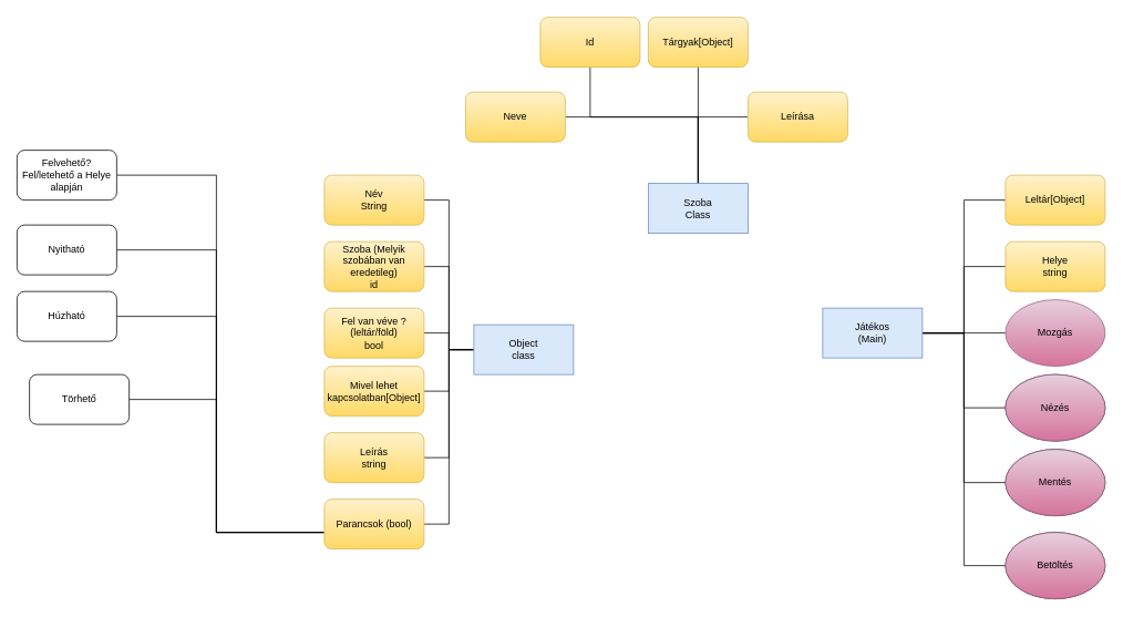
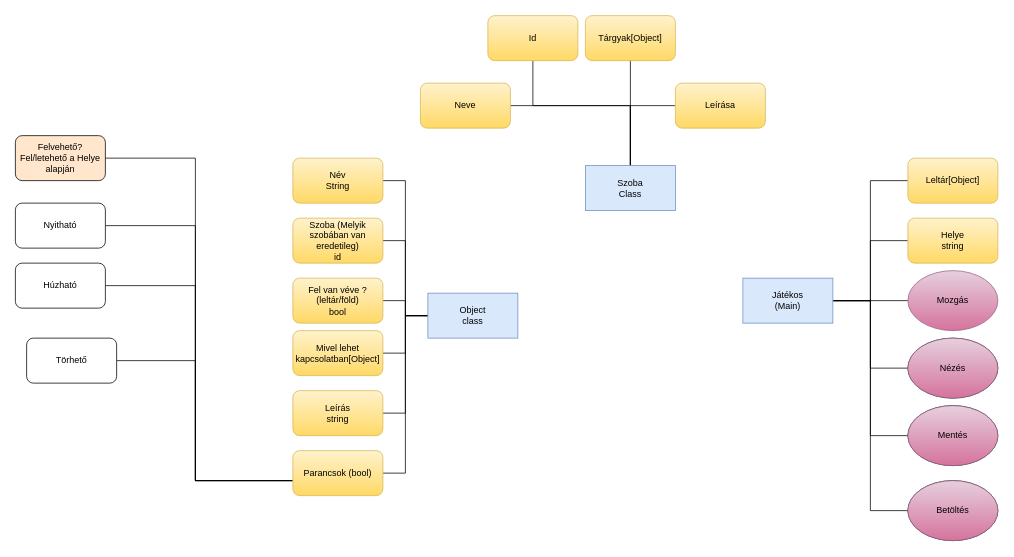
  <mxCell id="0" />
  <mxCell id="1" parent="0" />
  <mxCell id="2" style="edgeStyle=orthogonalEdgeStyle;rounded=0;orthogonalLoop=1;jettySize=auto;html=1;entryX=1;entryY=0.5;entryDx=0;entryDy=0;endArrow=none;endFill=0;" parent="1" source="8" target="9" edge="1"><mxGeometry relative="1" as="geometry" /></mxCell>
  <mxCell id="3" style="edgeStyle=orthogonalEdgeStyle;rounded=0;orthogonalLoop=1;jettySize=auto;html=1;entryX=1;entryY=0.5;entryDx=0;entryDy=0;endArrow=none;endFill=0;" parent="1" source="8" target="14" edge="1"><mxGeometry relative="1" as="geometry" /></mxCell>
  <mxCell id="4" style="edgeStyle=orthogonalEdgeStyle;rounded=0;orthogonalLoop=1;jettySize=auto;html=1;entryX=1;entryY=0.5;entryDx=0;entryDy=0;endArrow=none;endFill=0;" parent="1" source="8" target="16" edge="1"><mxGeometry relative="1" as="geometry" /></mxCell>
  <mxCell id="5" style="edgeStyle=orthogonalEdgeStyle;rounded=0;orthogonalLoop=1;jettySize=auto;html=1;entryX=1;entryY=0.5;entryDx=0;entryDy=0;endArrow=none;endFill=0;" parent="1" source="8" target="15" edge="1"><mxGeometry relative="1" as="geometry" /></mxCell>
  <mxCell id="6" style="edgeStyle=orthogonalEdgeStyle;rounded=0;orthogonalLoop=1;jettySize=auto;html=1;entryX=1;entryY=0.5;entryDx=0;entryDy=0;endArrow=none;endFill=0;" parent="1" source="8" target="17" edge="1"><mxGeometry relative="1" as="geometry" /></mxCell>
  <mxCell id="7" style="edgeStyle=orthogonalEdgeStyle;rounded=0;orthogonalLoop=1;jettySize=auto;html=1;entryX=1;entryY=0.5;entryDx=0;entryDy=0;endArrow=none;endFill=0;" parent="1" source="8" target="46" edge="1"><mxGeometry relative="1" as="geometry" /></mxCell>
  <mxCell id="8" value="Object&lt;br&gt;class" style="rounded=0;whiteSpace=wrap;html=1;fillColor=#dae8fc;strokeColor=#6c8ebf;" parent="1" vertex="1"><mxGeometry x="570" y="390" width="120" height="60" as="geometry" /></mxCell>
  <mxCell id="9" value="Név&lt;br&gt;String" style="rounded=1;whiteSpace=wrap;html=1;gradientColor=#ffd966;fillColor=#fff2cc;strokeColor=#d6b656;" parent="1" vertex="1"><mxGeometry x="390" width="120" height="60" as="geometry" y="210" /></mxCell>
  <mxCell id="10" style="edgeStyle=orthogonalEdgeStyle;rounded=0;orthogonalLoop=1;jettySize=auto;html=1;entryX=1;entryY=0.5;entryDx=0;entryDy=0;endArrow=none;endFill=0;" parent="1" source="14" target="26" edge="1"><mxGeometry relative="1" as="geometry"><Array as="points"><mxPoint x="260" y="640" /><mxPoint x="260" y="210" /></Array></mxGeometry></mxCell>
  <mxCell id="11" style="edgeStyle=orthogonalEdgeStyle;rounded=0;orthogonalLoop=1;jettySize=auto;html=1;endArrow=none;endFill=0;" parent="1" source="14" target="27" edge="1"><mxGeometry relative="1" as="geometry"><Array as="points"><mxPoint x="260" y="640" /><mxPoint x="260" y="300" /></Array></mxGeometry></mxCell>
  <mxCell id="12" style="edgeStyle=orthogonalEdgeStyle;rounded=0;orthogonalLoop=1;jettySize=auto;html=1;entryX=1;entryY=0.5;entryDx=0;entryDy=0;endArrow=none;endFill=0;" parent="1" source="14" target="28" edge="1"><mxGeometry relative="1" as="geometry"><Array as="points"><mxPoint x="260" y="640" /><mxPoint x="260" y="380" /></Array></mxGeometry></mxCell>
  <mxCell id="13" style="edgeStyle=orthogonalEdgeStyle;rounded=0;orthogonalLoop=1;jettySize=auto;html=1;entryX=1;entryY=0.5;entryDx=0;entryDy=0;endArrow=none;endFill=0;" parent="1" source="14" target="29" edge="1"><mxGeometry relative="1" as="geometry"><Array as="points"><mxPoint x="260" y="640" /><mxPoint x="260" y="480" /></Array></mxGeometry></mxCell>
  <mxCell id="14" value="Parancsok (bool)" style="rounded=1;whiteSpace=wrap;html=1;gradientColor=#ffd966;fillColor=#fff2cc;strokeColor=#d6b656;" parent="1" vertex="1"><mxGeometry x="390" y="600" width="120" height="60" as="geometry" /></mxCell>
  <mxCell id="15" value="Szoba (Melyik szobában van eredetileg)&lt;br&gt;id" style="rounded=1;whiteSpace=wrap;html=1;gradientColor=#ffd966;fillColor=#fff2cc;strokeColor=#d6b656;" parent="1" vertex="1"><mxGeometry x="390" y="290" width="120" height="60" as="geometry" /></mxCell>
  <mxCell id="16" value="Fel van véve ?(leltár/föld)&lt;br&gt;bool" style="rounded=1;whiteSpace=wrap;html=1;gradientColor=#ffd966;fillColor=#fff2cc;strokeColor=#d6b656;" parent="1" vertex="1"><mxGeometry x="390" y="370" width="120" height="60" as="geometry" /></mxCell>
  <mxCell id="17" value="Mivel lehet kapcsolatban[Object]" style="rounded=1;whiteSpace=wrap;html=1;gradientColor=#ffd966;fillColor=#fff2cc;strokeColor=#d6b656;" parent="1" vertex="1"><mxGeometry x="390" y="440" width="120" height="60" as="geometry" /></mxCell>
  <mxCell id="18" style="edgeStyle=orthogonalEdgeStyle;rounded=0;orthogonalLoop=1;jettySize=auto;html=1;entryX=1;entryY=0.5;entryDx=0;entryDy=0;endArrow=none;endFill=0;" parent="1" source="22" target="23" edge="1"><mxGeometry relative="1" as="geometry"><Array as="points"><mxPoint x="840" y="140" /></Array></mxGeometry></mxCell>
  <mxCell id="19" style="edgeStyle=orthogonalEdgeStyle;rounded=0;orthogonalLoop=1;jettySize=auto;html=1;entryX=0.5;entryY=1;entryDx=0;entryDy=0;endArrow=none;endFill=0;" parent="1" source="22" target="24" edge="1"><mxGeometry relative="1" as="geometry"><Array as="points"><mxPoint x="840" y="40" /></Array></mxGeometry></mxCell>
  <mxCell id="20" style="edgeStyle=orthogonalEdgeStyle;rounded=0;orthogonalLoop=1;jettySize=auto;html=1;entryX=0;entryY=0.5;entryDx=0;entryDy=0;endArrow=none;endFill=0;" parent="1" source="22" target="25" edge="1"><mxGeometry relative="1" as="geometry" /></mxCell>
  <mxCell id="21" style="edgeStyle=orthogonalEdgeStyle;rounded=0;orthogonalLoop=1;jettySize=auto;html=1;entryX=0.5;entryY=1;entryDx=0;entryDy=0;endArrow=none;endFill=0;" edge="1" parent="1" source="22" target="47"><mxGeometry relative="1" as="geometry"><Array as="points"><mxPoint x="840" y="140" /><mxPoint x="710" y="140" /></Array></mxGeometry></mxCell>
  <mxCell id="22" value="Szoba&lt;br&gt;Class" style="rounded=0;whiteSpace=wrap;html=1;fillColor=#dae8fc;strokeColor=#6c8ebf;" parent="1" vertex="1"><mxGeometry x="780" y="220" width="120" height="60" as="geometry" /></mxCell>
  <mxCell id="23" value="Neve" style="rounded=1;whiteSpace=wrap;html=1;gradientColor=#ffd966;fillColor=#fff2cc;strokeColor=#d6b656;" parent="1" vertex="1"><mxGeometry x="560" y="110" width="120" height="60" as="geometry" /></mxCell>
  <mxCell id="24" value="Tárgyak[Object]" style="rounded=1;whiteSpace=wrap;html=1;gradientColor=#ffd966;fillColor=#fff2cc;strokeColor=#d6b656;" parent="1" vertex="1"><mxGeometry x="780" y="20" width="120" height="60" as="geometry" /></mxCell>
  <mxCell id="25" value="Leírása" style="rounded=1;whiteSpace=wrap;html=1;gradientColor=#ffd966;fillColor=#fff2cc;strokeColor=#d6b656;" parent="1" vertex="1"><mxGeometry x="900" y="110" width="120" height="60" as="geometry" /></mxCell>
- <mxCell id="26" value="Felvehető?&lt;br&gt;Fel/letehető a Helye alapján" style="rounded=1;whiteSpace=wrap;html=1;" parent="1" vertex="1"><mxGeometry x="20" y="180" width="120" height="60" as="geometry" /></mxCell>
+ <mxCell id="26" value="Felvehető?&lt;br&gt;Fel/letehető a Helye alapján" style="rounded=1;whiteSpace=wrap;html=1;fillColor=#ffe6cc;" parent="1" vertex="1"><mxGeometry x="20" y="180" width="120" height="60" as="geometry" /></mxCell>
  <mxCell id="27" value="Nyitható" style="rounded=1;whiteSpace=wrap;html=1;" parent="1" vertex="1"><mxGeometry x="20" y="270" width="120" height="60" as="geometry" /></mxCell>
  <mxCell id="28" value="Húzható" style="rounded=1;whiteSpace=wrap;html=1;" parent="1" vertex="1"><mxGeometry x="20" y="350" width="120" height="60" as="geometry" /></mxCell>
  <mxCell id="29" value="Törhető" style="rounded=1;whiteSpace=wrap;html=1;" parent="1" vertex="1"><mxGeometry x="35" y="450" width="120" height="60" as="geometry" /></mxCell>
  <mxCell id="30" style="edgeStyle=orthogonalEdgeStyle;rounded=0;orthogonalLoop=1;jettySize=auto;html=1;entryX=0;entryY=0.5;entryDx=0;entryDy=0;endArrow=none;endFill=0;" parent="1" source="36" target="37" edge="1"><mxGeometry relative="1" as="geometry" /></mxCell>
  <mxCell id="31" style="edgeStyle=orthogonalEdgeStyle;rounded=0;orthogonalLoop=1;jettySize=auto;html=1;entryX=0;entryY=0.5;entryDx=0;entryDy=0;endArrow=none;endFill=0;" parent="1" source="36" target="38" edge="1"><mxGeometry relative="1" as="geometry" /></mxCell>
  <mxCell id="32" style="edgeStyle=orthogonalEdgeStyle;rounded=0;orthogonalLoop=1;jettySize=auto;html=1;entryX=0;entryY=0.5;entryDx=0;entryDy=0;endArrow=none;endFill=0;" parent="1" source="36" target="40" edge="1"><mxGeometry relative="1" as="geometry" /></mxCell>
  <mxCell id="33" style="edgeStyle=orthogonalEdgeStyle;rounded=0;orthogonalLoop=1;jettySize=auto;html=1;entryX=0;entryY=0.5;entryDx=0;entryDy=0;endArrow=none;endFill=0;" parent="1" source="36" target="41" edge="1"><mxGeometry relative="1" as="geometry" /></mxCell>
  <mxCell id="34" style="edgeStyle=orthogonalEdgeStyle;rounded=0;orthogonalLoop=1;jettySize=auto;html=1;entryX=0;entryY=0.5;entryDx=0;entryDy=0;endArrow=none;endFill=0;" parent="1" source="36" target="39" edge="1"><mxGeometry relative="1" as="geometry" /></mxCell>
  <mxCell id="35" style="edgeStyle=orthogonalEdgeStyle;rounded=0;orthogonalLoop=1;jettySize=auto;html=1;entryX=0;entryY=0.5;entryDx=0;entryDy=0;endArrow=none;endFill=0;" parent="1" source="36" target="42" edge="1"><mxGeometry relative="1" as="geometry"><Array as="points"><mxPoint x="1160" y="400" /><mxPoint x="1160" y="680" /></Array></mxGeometry></mxCell>
  <mxCell id="36" value="Játékos&lt;br&gt;(Main)" style="rounded=0;whiteSpace=wrap;html=1;fillColor=#dae8fc;strokeColor=#6c8ebf;" parent="1" vertex="1"><mxGeometry x="990" y="370" width="120" height="60" as="geometry" /></mxCell>
  <mxCell id="37" value="Leltár[Object]" style="rounded=1;whiteSpace=wrap;html=1;gradientColor=#ffd966;fillColor=#fff2cc;strokeColor=#d6b656;" parent="1" vertex="1"><mxGeometry x="1210" width="120" height="60" as="geometry" y="210" /></mxCell>
  <mxCell id="38" value="Helye&lt;br&gt;string" style="rounded=1;whiteSpace=wrap;html=1;gradientColor=#ffd966;fillColor=#fff2cc;strokeColor=#d6b656;" parent="1" vertex="1"><mxGeometry x="1210" y="290" width="120" height="60" as="geometry" /></mxCell>
  <mxCell id="39" value="Nézés" style="ellipse;whiteSpace=wrap;html=1;" parent="1" vertex="1"><mxGeometry x="1210" y="450" width="120" height="80" as="geometry" /></mxCell>
  <mxCell id="40" value="Mozgás" style="ellipse;whiteSpace=wrap;html=1;gradientColor=#d5739d;fillColor=#e6d0de;strokeColor=#996185;" parent="1" vertex="1"><mxGeometry x="1210" y="360" width="120" height="80" as="geometry" /></mxCell>
  <mxCell id="41" value="Mentés" style="ellipse;whiteSpace=wrap;html=1;" parent="1" vertex="1"><mxGeometry x="1210" y="540" width="120" height="80" as="geometry" /></mxCell>
  <mxCell id="42" value="Betöltés" style="ellipse;whiteSpace=wrap;html=1;" parent="1" vertex="1"><mxGeometry x="1210" y="640" width="120" height="80" as="geometry" /></mxCell>
  <mxCell id="43" value="Betöltés" style="ellipse;whiteSpace=wrap;html=1;gradientColor=#d5739d;fillColor=#e6d0de;strokeColor=#996185;" parent="1" vertex="1"><mxGeometry x="1210" y="640" width="120" height="80" as="geometry" /></mxCell>
  <mxCell id="44" value="Mentés" style="ellipse;whiteSpace=wrap;html=1;gradientColor=#d5739d;fillColor=#e6d0de;strokeColor=#996185;" parent="1" vertex="1"><mxGeometry x="1210" y="540" width="120" height="80" as="geometry" /></mxCell>
  <mxCell id="45" value="Nézés" style="ellipse;whiteSpace=wrap;html=1;gradientColor=#d5739d;fillColor=#e6d0de;strokeColor=#996185;" parent="1" vertex="1"><mxGeometry x="1210" y="450" width="120" height="80" as="geometry" /></mxCell>
  <mxCell id="46" value="Leírás&lt;br&gt;string" style="rounded=1;whiteSpace=wrap;html=1;gradientColor=#ffd966;fillColor=#fff2cc;strokeColor=#d6b656;" parent="1" vertex="1"><mxGeometry x="390" y="520" width="120" height="60" as="geometry" /></mxCell>
  <mxCell id="47" value="Id" style="rounded=1;whiteSpace=wrap;html=1;gradientColor=#ffd966;fillColor=#fff2cc;strokeColor=#d6b656;" vertex="1" parent="1"><mxGeometry x="650" y="20" width="120" height="60" as="geometry" /></mxCell>
